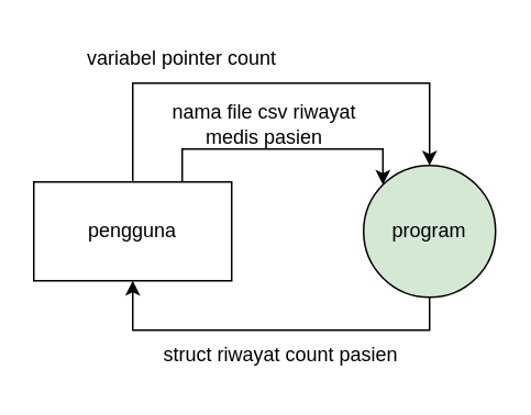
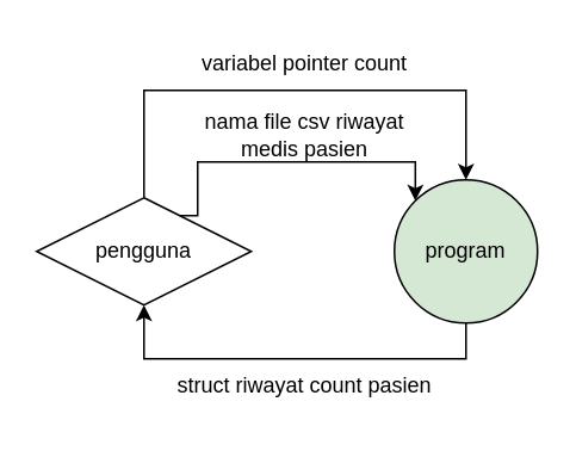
  <mxCell id="0" />
  <mxCell id="1" parent="0" />
  <mxCell id="2" style="edgeStyle=orthogonalEdgeStyle;rounded=0;orthogonalLoop=1;jettySize=auto;html=1;exitX=0.75;exitY=0;exitDx=0;exitDy=0;entryX=0;entryY=0;entryDx=0;entryDy=0;" edge="1" parent="1" source="4" target="6"><mxGeometry relative="1" as="geometry"><Array as="points"><mxPoint x="110" y="90" /><mxPoint x="232" y="90" /></Array></mxGeometry></mxCell>
  <mxCell id="3" style="edgeStyle=orthogonalEdgeStyle;rounded=0;orthogonalLoop=1;jettySize=auto;html=1;exitX=0.5;exitY=0;exitDx=0;exitDy=0;entryX=0.5;entryY=0;entryDx=0;entryDy=0;" edge="1" parent="1" source="4" target="6"><mxGeometry relative="1" as="geometry"><Array as="points"><mxPoint x="80" y="50" /><mxPoint x="260" y="50" /></Array></mxGeometry></mxCell>
- <mxCell id="4" value="pengguna" style="rounded=0;whiteSpace=wrap;html=1;" vertex="1" parent="1"><mxGeometry x="20" y="110" width="120" height="60" as="geometry" /></mxCell>
+ <mxCell id="4" value="pengguna" style="rhombus;whiteSpace=wrap;html=1;" vertex="1" parent="1"><mxGeometry x="20" y="110" width="120" height="60" as="geometry" /></mxCell>
  <mxCell id="5" style="edgeStyle=orthogonalEdgeStyle;rounded=0;orthogonalLoop=1;jettySize=auto;html=1;entryX=0.5;entryY=1;entryDx=0;entryDy=0;" edge="1" parent="1" source="6" target="4"><mxGeometry relative="1" as="geometry"><Array as="points"><mxPoint x="260" y="200" /><mxPoint x="80" y="200" /></Array></mxGeometry></mxCell>
  <mxCell id="6" value="program" style="ellipse;whiteSpace=wrap;html=1;aspect=fixed;fillColor=#d5e8d4;" vertex="1" parent="1"><mxGeometry x="220" y="100" width="80" height="80" as="geometry" /></mxCell>
- <mxCell id="7" value="nama file csv riwayat medis pasien" style="text;html=1;align=center;verticalAlign=middle;whiteSpace=wrap;rounded=0;" vertex="1" parent="1"><mxGeometry x="100" y="60" width="120" height="30" as="geometry" /></mxCell>
- <mxCell id="8" value="variabel pointer count" style="text;html=1;align=center;verticalAlign=middle;whiteSpace=wrap;rounded=0;" vertex="1" parent="1"><mxGeometry x="20" y="20" width="180" height="30" as="geometry" /></mxCell>
+ <mxCell id="7" value="nama file csv riwayat medis pasien" style="text;html=1;align=center;verticalAlign=middle;whiteSpace=wrap;rounded=0;" vertex="1" parent="1"><mxGeometry x="110" y="60" width="120" height="30" as="geometry" /></mxCell>
+ <mxCell id="8" value="variabel pointer count" style="text;html=1;align=center;verticalAlign=middle;whiteSpace=wrap;rounded=0;" vertex="1" parent="1"><mxGeometry x="80" y="20" width="180" height="30" as="geometry" /></mxCell>
  <mxCell id="9" value="struct riwayat count pasien" style="text;html=1;align=center;verticalAlign=middle;whiteSpace=wrap;rounded=0;" vertex="1" parent="1"><mxGeometry x="80" y="200" width="180" height="30" as="geometry" /></mxCell>
